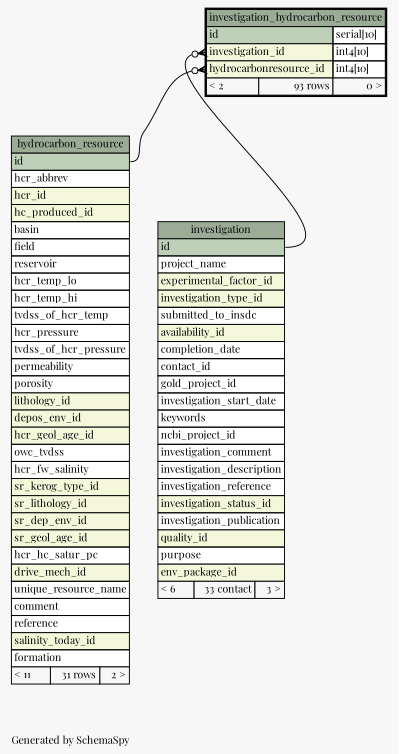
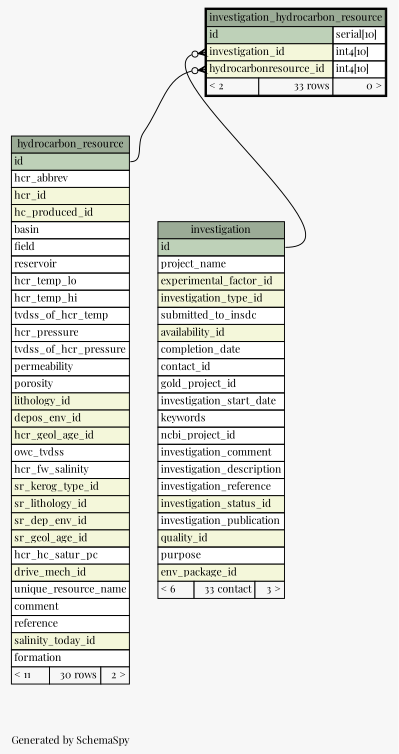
  digraph {
    bgcolor="#f7f7f7"
    fontname="Playfair Display"
    fontsize=11
    label="\nGenerated by SchemaSpy"
    labeljust=l
    nodesep=0.18
    rankdir=TB
    ranksep=0.46
    node [fontname="Playfair Display" fontsize=11 shape=plaintext]
    edge [arrowhead=none arrowsize=0.8 arrowtail=crowodot dir=back fontname="Playfair Display" headport="id:e"]
-   n1 [label=<     <TABLE BORDER="2" CELLBORDER="1" CELLSPACING="0" BGCOLOR="#ffffff">       <TR><TD COLSPAN="3" BGCOLOR="#9bab96" ALIGN="CENTER">investigation_hydrocarbon_resource</TD></TR>       <TR><TD PORT="id" COLSPAN="2" BGCOLOR="#bed1b8" ALIGN="LEFT">id</TD><TD PORT="id.type" ALIGN="LEFT">serial[10]</TD></TR>       <TR><TD PORT="investigation_id" COLSPAN="2" BGCOLOR="#f4f7da" ALIGN="LEFT">investigation_id</TD><TD PORT="investigation_id.type" ALIGN="LEFT">int4[10]</TD></TR>       <TR><TD PORT="hydrocarbonresource_id" COLSPAN="2" BGCOLOR="#f4f7da" ALIGN="LEFT">hydrocarbonresource_id</TD><TD PORT="hydrocarbonresource_id.type" ALIGN="LEFT">int4[10]</TD></TR>       <TR><TD ALIGN="LEFT" BGCOLOR="#f7f7f7">&lt; 2</TD><TD ALIGN="RIGHT" BGCOLOR="#f7f7f7">93 rows</TD><TD ALIGN="RIGHT" BGCOLOR="#f7f7f7">0 &gt;</TD></TR>     </TABLE>>]
-   n2 [label=<     <TABLE BORDER="0" CELLBORDER="1" CELLSPACING="0" BGCOLOR="#ffffff">       <TR><TD COLSPAN="3" BGCOLOR="#9bab96" ALIGN="CENTER">hydrocarbon_resource</TD></TR>       <TR><TD PORT="id" COLSPAN="3" BGCOLOR="#bed1b8" ALIGN="LEFT">id</TD></TR>       <TR><TD PORT="hcr_abbrev" COLSPAN="3" ALIGN="LEFT">hcr_abbrev</TD></TR>       <TR><TD PORT="hcr_id" COLSPAN="3" BGCOLOR="#f4f7da" ALIGN="LEFT">hcr_id</TD></TR>       <TR><TD PORT="hc_produced_id" COLSPAN="3" BGCOLOR="#f4f7da" ALIGN="LEFT">hc_produced_id</TD></TR>       <TR><TD PORT="basin" COLSPAN="3" ALIGN="LEFT">basin</TD></TR>       <TR><TD PORT="field" COLSPAN="3" ALIGN="LEFT">field</TD></TR>       <TR><TD PORT="reservoir" COLSPAN="3" ALIGN="LEFT">reservoir</TD></TR>       <TR><TD PORT="hcr_temp_lo" COLSPAN="3" ALIGN="LEFT">hcr_temp_lo</TD></TR>       <TR><TD PORT="hcr_temp_hi" COLSPAN="3" ALIGN="LEFT">hcr_temp_hi</TD></TR>       <TR><TD PORT="tvdss_of_hcr_temp" COLSPAN="3" ALIGN="LEFT">tvdss_of_hcr_temp</TD></TR>       <TR><TD PORT="hcr_pressure" COLSPAN="3" ALIGN="LEFT">hcr_pressure</TD></TR>       <TR><TD PORT="tvdss_of_hcr_pressure" COLSPAN="3" ALIGN="LEFT">tvdss_of_hcr_pressure</TD></TR>       <TR><TD PORT="permeability" COLSPAN="3" ALIGN="LEFT">permeability</TD></TR>       <TR><TD PORT="porosity" COLSPAN="3" ALIGN="LEFT">porosity</TD></TR>       <TR><TD PORT="lithology_id" COLSPAN="3" BGCOLOR="#f4f7da" ALIGN="LEFT">lithology_id</TD></TR>       <TR><TD PORT="depos_env_id" COLSPAN="3" BGCOLOR="#f4f7da" ALIGN="LEFT">depos_env_id</TD></TR>       <TR><TD PORT="hcr_geol_age_id" COLSPAN="3" BGCOLOR="#f4f7da" ALIGN="LEFT">hcr_geol_age_id</TD></TR>       <TR><TD PORT="owc_tvdss" COLSPAN="3" ALIGN="LEFT">owc_tvdss</TD></TR>       <TR><TD PORT="hcr_fw_salinity" COLSPAN="3" ALIGN="LEFT">hcr_fw_salinity</TD></TR>       <TR><TD PORT="sr_kerog_type_id" COLSPAN="3" BGCOLOR="#f4f7da" ALIGN="LEFT">sr_kerog_type_id</TD></TR>       <TR><TD PORT="sr_lithology_id" COLSPAN="3" BGCOLOR="#f4f7da" ALIGN="LEFT">sr_lithology_id</TD></TR>       <TR><TD PORT="sr_dep_env_id" COLSPAN="3" BGCOLOR="#f4f7da" ALIGN="LEFT">sr_dep_env_id</TD></TR>       <TR><TD PORT="sr_geol_age_id" COLSPAN="3" BGCOLOR="#f4f7da" ALIGN="LEFT">sr_geol_age_id</TD></TR>       <TR><TD PORT="hcr_hc_satur_pc" COLSPAN="3" ALIGN="LEFT">hcr_hc_satur_pc</TD></TR>       <TR><TD PORT="drive_mech_id" COLSPAN="3" BGCOLOR="#f4f7da" ALIGN="LEFT">drive_mech_id</TD></TR>       <TR><TD PORT="unique_resource_name" COLSPAN="3" ALIGN="LEFT">unique_resource_name</TD></TR>       <TR><TD PORT="comment" COLSPAN="3" ALIGN="LEFT">comment</TD></TR>       <TR><TD PORT="reference" COLSPAN="3" ALIGN="LEFT">reference</TD></TR>       <TR><TD PORT="salinity_today_id" COLSPAN="3" BGCOLOR="#f4f7da" ALIGN="LEFT">salinity_today_id</TD></TR>       <TR><TD PORT="formation" COLSPAN="3" ALIGN="LEFT">formation</TD></TR>       <TR><TD ALIGN="LEFT" BGCOLOR="#f7f7f7">&lt; 11</TD><TD ALIGN="RIGHT" BGCOLOR="#f7f7f7">31 rows</TD><TD ALIGN="RIGHT" BGCOLOR="#f7f7f7">2 &gt;</TD></TR>     </TABLE>>]
+   n1 [label=<     <TABLE BORDER="2" CELLBORDER="1" CELLSPACING="0" BGCOLOR="#ffffff">       <TR><TD COLSPAN="3" BGCOLOR="#9bab96" ALIGN="CENTER">investigation_hydrocarbon_resource</TD></TR>       <TR><TD PORT="id" COLSPAN="2" BGCOLOR="#bed1b8" ALIGN="LEFT">id</TD><TD PORT="id.type" ALIGN="LEFT">serial[10]</TD></TR>       <TR><TD PORT="investigation_id" COLSPAN="2" BGCOLOR="#f4f7da" ALIGN="LEFT">investigation_id</TD><TD PORT="investigation_id.type" ALIGN="LEFT">int4[10]</TD></TR>       <TR><TD PORT="hydrocarbonresource_id" COLSPAN="2" BGCOLOR="#f4f7da" ALIGN="LEFT">hydrocarbonresource_id</TD><TD PORT="hydrocarbonresource_id.type" ALIGN="LEFT">int4[10]</TD></TR>       <TR><TD ALIGN="LEFT" BGCOLOR="#f7f7f7">&lt; 2</TD><TD ALIGN="RIGHT" BGCOLOR="#f7f7f7">33 rows</TD><TD ALIGN="RIGHT" BGCOLOR="#f7f7f7">0 &gt;</TD></TR>     </TABLE>>]
+   n2 [label=<     <TABLE BORDER="0" CELLBORDER="1" CELLSPACING="0" BGCOLOR="#ffffff">       <TR><TD COLSPAN="3" BGCOLOR="#9bab96" ALIGN="CENTER">hydrocarbon_resource</TD></TR>       <TR><TD PORT="id" COLSPAN="3" BGCOLOR="#bed1b8" ALIGN="LEFT">id</TD></TR>       <TR><TD PORT="hcr_abbrev" COLSPAN="3" ALIGN="LEFT">hcr_abbrev</TD></TR>       <TR><TD PORT="hcr_id" COLSPAN="3" BGCOLOR="#f4f7da" ALIGN="LEFT">hcr_id</TD></TR>       <TR><TD PORT="hc_produced_id" COLSPAN="3" BGCOLOR="#f4f7da" ALIGN="LEFT">hc_produced_id</TD></TR>       <TR><TD PORT="basin" COLSPAN="3" ALIGN="LEFT">basin</TD></TR>       <TR><TD PORT="field" COLSPAN="3" ALIGN="LEFT">field</TD></TR>       <TR><TD PORT="reservoir" COLSPAN="3" ALIGN="LEFT">reservoir</TD></TR>       <TR><TD PORT="hcr_temp_lo" COLSPAN="3" ALIGN="LEFT">hcr_temp_lo</TD></TR>       <TR><TD PORT="hcr_temp_hi" COLSPAN="3" ALIGN="LEFT">hcr_temp_hi</TD></TR>       <TR><TD PORT="tvdss_of_hcr_temp" COLSPAN="3" ALIGN="LEFT">tvdss_of_hcr_temp</TD></TR>       <TR><TD PORT="hcr_pressure" COLSPAN="3" ALIGN="LEFT">hcr_pressure</TD></TR>       <TR><TD PORT="tvdss_of_hcr_pressure" COLSPAN="3" ALIGN="LEFT">tvdss_of_hcr_pressure</TD></TR>       <TR><TD PORT="permeability" COLSPAN="3" ALIGN="LEFT">permeability</TD></TR>       <TR><TD PORT="porosity" COLSPAN="3" ALIGN="LEFT">porosity</TD></TR>       <TR><TD PORT="lithology_id" COLSPAN="3" BGCOLOR="#f4f7da" ALIGN="LEFT">lithology_id</TD></TR>       <TR><TD PORT="depos_env_id" COLSPAN="3" BGCOLOR="#f4f7da" ALIGN="LEFT">depos_env_id</TD></TR>       <TR><TD PORT="hcr_geol_age_id" COLSPAN="3" BGCOLOR="#f4f7da" ALIGN="LEFT">hcr_geol_age_id</TD></TR>       <TR><TD PORT="owc_tvdss" COLSPAN="3" ALIGN="LEFT">owc_tvdss</TD></TR>       <TR><TD PORT="hcr_fw_salinity" COLSPAN="3" ALIGN="LEFT">hcr_fw_salinity</TD></TR>       <TR><TD PORT="sr_kerog_type_id" COLSPAN="3" BGCOLOR="#f4f7da" ALIGN="LEFT">sr_kerog_type_id</TD></TR>       <TR><TD PORT="sr_lithology_id" COLSPAN="3" BGCOLOR="#f4f7da" ALIGN="LEFT">sr_lithology_id</TD></TR>       <TR><TD PORT="sr_dep_env_id" COLSPAN="3" BGCOLOR="#f4f7da" ALIGN="LEFT">sr_dep_env_id</TD></TR>       <TR><TD PORT="sr_geol_age_id" COLSPAN="3" BGCOLOR="#f4f7da" ALIGN="LEFT">sr_geol_age_id</TD></TR>       <TR><TD PORT="hcr_hc_satur_pc" COLSPAN="3" ALIGN="LEFT">hcr_hc_satur_pc</TD></TR>       <TR><TD PORT="drive_mech_id" COLSPAN="3" BGCOLOR="#f4f7da" ALIGN="LEFT">drive_mech_id</TD></TR>       <TR><TD PORT="unique_resource_name" COLSPAN="3" ALIGN="LEFT">unique_resource_name</TD></TR>       <TR><TD PORT="comment" COLSPAN="3" ALIGN="LEFT">comment</TD></TR>       <TR><TD PORT="reference" COLSPAN="3" ALIGN="LEFT">reference</TD></TR>       <TR><TD PORT="salinity_today_id" COLSPAN="3" BGCOLOR="#f4f7da" ALIGN="LEFT">salinity_today_id</TD></TR>       <TR><TD PORT="formation" COLSPAN="3" ALIGN="LEFT">formation</TD></TR>       <TR><TD ALIGN="LEFT" BGCOLOR="#f7f7f7">&lt; 11</TD><TD ALIGN="RIGHT" BGCOLOR="#f7f7f7">30 rows</TD><TD ALIGN="RIGHT" BGCOLOR="#f7f7f7">2 &gt;</TD></TR>     </TABLE>>]
    n3 [label=<     <TABLE BORDER="0" CELLBORDER="1" CELLSPACING="0" BGCOLOR="#ffffff">       <TR><TD COLSPAN="3" BGCOLOR="#9bab96" ALIGN="CENTER">investigation</TD></TR>       <TR><TD PORT="id" COLSPAN="3" BGCOLOR="#bed1b8" ALIGN="LEFT">id</TD></TR>       <TR><TD PORT="project_name" COLSPAN="3" ALIGN="LEFT">project_name</TD></TR>       <TR><TD PORT="experimental_factor_id" COLSPAN="3" BGCOLOR="#f4f7da" ALIGN="LEFT">experimental_factor_id</TD></TR>       <TR><TD PORT="investigation_type_id" COLSPAN="3" BGCOLOR="#f4f7da" ALIGN="LEFT">investigation_type_id</TD></TR>       <TR><TD PORT="submitted_to_insdc" COLSPAN="3" ALIGN="LEFT">submitted_to_insdc</TD></TR>       <TR><TD PORT="availability_id" COLSPAN="3" BGCOLOR="#f4f7da" ALIGN="LEFT">availability_id</TD></TR>       <TR><TD PORT="completion_date" COLSPAN="3" ALIGN="LEFT">completion_date</TD></TR>       <TR><TD PORT="contact_id" COLSPAN="3" ALIGN="LEFT">contact_id</TD></TR>       <TR><TD PORT="gold_project_id" COLSPAN="3" ALIGN="LEFT">gold_project_id</TD></TR>       <TR><TD PORT="investigation_start_date" COLSPAN="3" ALIGN="LEFT">investigation_start_date</TD></TR>       <TR><TD PORT="keywords" COLSPAN="3" ALIGN="LEFT">keywords</TD></TR>       <TR><TD PORT="ncbi_project_id" COLSPAN="3" ALIGN="LEFT">ncbi_project_id</TD></TR>       <TR><TD PORT="investigation_comment" COLSPAN="3" ALIGN="LEFT">investigation_comment</TD></TR>       <TR><TD PORT="investigation_description" COLSPAN="3" ALIGN="LEFT">investigation_description</TD></TR>       <TR><TD PORT="investigation_reference" COLSPAN="3" ALIGN="LEFT">investigation_reference</TD></TR>       <TR><TD PORT="investigation_status_id" COLSPAN="3" BGCOLOR="#f4f7da" ALIGN="LEFT">investigation_status_id</TD></TR>       <TR><TD PORT="investigation_publication" COLSPAN="3" ALIGN="LEFT">investigation_publication</TD></TR>       <TR><TD PORT="quality_id" COLSPAN="3" BGCOLOR="#f4f7da" ALIGN="LEFT">quality_id</TD></TR>       <TR><TD PORT="purpose" COLSPAN="3" ALIGN="LEFT">purpose</TD></TR>       <TR><TD PORT="env_package_id" COLSPAN="3" BGCOLOR="#f4f7da" ALIGN="LEFT">env_package_id</TD></TR>       <TR><TD ALIGN="LEFT" BGCOLOR="#f7f7f7">&lt; 6</TD><TD ALIGN="RIGHT" BGCOLOR="#f7f7f7">33 contact</TD><TD ALIGN="RIGHT" BGCOLOR="#f7f7f7">3 &gt;</TD></TR>     </TABLE>>]
    n1 -> n2 [tailport="hydrocarbonresource_id:w"]
    n1 -> n3 [tailport="investigation_id:w"]
  }
